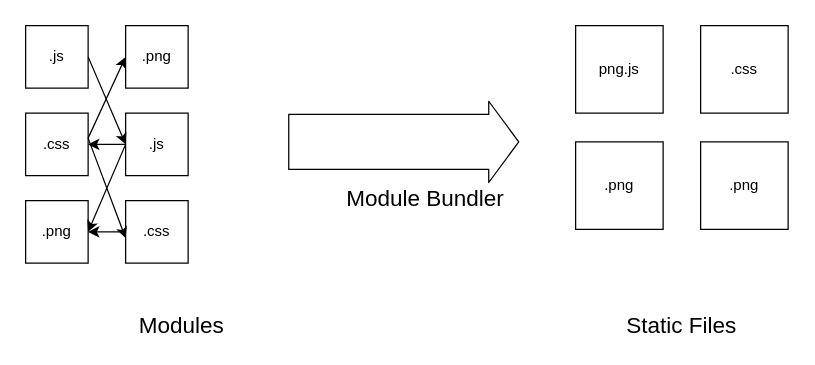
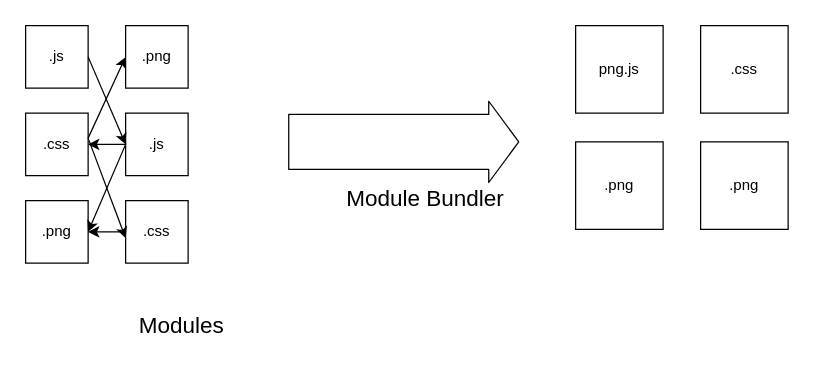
  <mxCell id="0" />
  <mxCell id="1" parent="0" />
  <mxCell id="2" value="" style="whiteSpace=wrap;html=1;aspect=fixed;" vertex="1" parent="1"><mxGeometry x="20" y="20" width="50" height="50" as="geometry" /></mxCell>
  <mxCell id="3" value="" style="whiteSpace=wrap;html=1;aspect=fixed;" vertex="1" parent="1"><mxGeometry x="20" y="90" width="50" height="50" as="geometry" /></mxCell>
  <mxCell id="4" value="" style="whiteSpace=wrap;html=1;aspect=fixed;" vertex="1" parent="1"><mxGeometry x="100" y="20" width="50" height="50" as="geometry" /></mxCell>
  <mxCell id="5" value="" style="whiteSpace=wrap;html=1;aspect=fixed;" vertex="1" parent="1"><mxGeometry x="100" y="90" width="50" height="50" as="geometry" /></mxCell>
  <mxCell id="6" value="" style="whiteSpace=wrap;html=1;aspect=fixed;" vertex="1" parent="1"><mxGeometry x="20" y="160" width="50" height="50" as="geometry" /></mxCell>
  <mxCell id="7" value="" style="whiteSpace=wrap;html=1;aspect=fixed;" vertex="1" parent="1"><mxGeometry x="100" y="160" width="50" height="50" as="geometry" /></mxCell>
  <mxCell id="8" value="&lt;font style=&quot;font-size: 18px&quot;&gt;Modules&lt;/font&gt;" style="text;html=1;strokeColor=none;fillColor=none;align=center;verticalAlign=middle;whiteSpace=wrap;rounded=0;" vertex="1" parent="1"><mxGeometry x="125" y="250" width="40" height="20" as="geometry" /></mxCell>
  <mxCell id="9" value=".js" style="text;html=1;strokeColor=none;fillColor=none;align=center;verticalAlign=middle;whiteSpace=wrap;rounded=0;" vertex="1" parent="1"><mxGeometry x="25" y="35" width="40" height="20" as="geometry" /></mxCell>
  <mxCell id="10" value=".png" style="text;html=1;strokeColor=none;fillColor=none;align=center;verticalAlign=middle;whiteSpace=wrap;rounded=0;" vertex="1" parent="1"><mxGeometry x="105" y="35" width="40" height="20" as="geometry" /></mxCell>
  <mxCell id="11" value=".css" style="text;html=1;strokeColor=none;fillColor=none;align=center;verticalAlign=middle;whiteSpace=wrap;rounded=0;" vertex="1" parent="1"><mxGeometry x="25" y="105" width="40" height="20" as="geometry" /></mxCell>
  <mxCell id="12" value=".js" style="text;html=1;strokeColor=none;fillColor=none;align=center;verticalAlign=middle;whiteSpace=wrap;rounded=0;" vertex="1" parent="1"><mxGeometry x="105" y="105" width="40" height="20" as="geometry" /></mxCell>
  <mxCell id="13" value=".png" style="text;html=1;strokeColor=none;fillColor=none;align=center;verticalAlign=middle;whiteSpace=wrap;rounded=0;" vertex="1" parent="1"><mxGeometry x="25" y="175" width="40" height="20" as="geometry" /></mxCell>
  <mxCell id="14" value=".css" style="text;html=1;strokeColor=none;fillColor=none;align=center;verticalAlign=middle;whiteSpace=wrap;rounded=0;" vertex="1" parent="1"><mxGeometry x="105" y="175" width="40" height="20" as="geometry" /></mxCell>
  <mxCell id="15" value="" style="endArrow=classic;html=1;entryX=0;entryY=0.5;entryDx=0;entryDy=0;" edge="1" parent="1" target="4"><mxGeometry width="50" height="50" relative="1" as="geometry"><mxPoint x="70" y="110" as="sourcePoint" /><mxPoint x="120" y="70" as="targetPoint" /></mxGeometry></mxCell>
  <mxCell id="16" value="" style="endArrow=classic;html=1;entryX=0;entryY=0.5;entryDx=0;entryDy=0;" edge="1" parent="1" target="5"><mxGeometry width="50" height="50" relative="1" as="geometry"><mxPoint x="70" y="45" as="sourcePoint" /><mxPoint x="100" y="-30" as="targetPoint" /></mxGeometry></mxCell>
  <mxCell id="17" value="" style="endArrow=classic;html=1;entryX=1;entryY=0.5;entryDx=0;entryDy=0;exitX=0;exitY=0.5;exitDx=0;exitDy=0;" edge="1" parent="1" source="7" target="6"><mxGeometry width="50" height="50" relative="1" as="geometry"><mxPoint x="300" y="152.5" as="sourcePoint" /><mxPoint x="330" y="77.5" as="targetPoint" /></mxGeometry></mxCell>
  <mxCell id="18" value="" style="endArrow=classic;html=1;entryX=1;entryY=0.5;entryDx=0;entryDy=0;exitX=0;exitY=0.5;exitDx=0;exitDy=0;" edge="1" parent="1" source="5" target="6"><mxGeometry width="50" height="50" relative="1" as="geometry"><mxPoint x="100" y="150" as="sourcePoint" /><mxPoint x="130" y="75" as="targetPoint" /></mxGeometry></mxCell>
  <mxCell id="19" value="" style="endArrow=classic;html=1;" edge="1" parent="1"><mxGeometry width="50" height="50" relative="1" as="geometry"><mxPoint x="70" y="110" as="sourcePoint" /><mxPoint x="100" y="190" as="targetPoint" /></mxGeometry></mxCell>
  <mxCell id="20" value="" style="endArrow=classic;html=1;exitX=0;exitY=0.5;exitDx=0;exitDy=0;" edge="1" parent="1" source="5"><mxGeometry width="50" height="50" relative="1" as="geometry"><mxPoint x="120" y="170" as="sourcePoint" /><mxPoint x="70" y="115" as="targetPoint" /></mxGeometry></mxCell>
  <mxCell id="21" value="" style="shape=flexArrow;endArrow=classic;html=1;width=44;endSize=7.67;" edge="1" parent="1"><mxGeometry width="50" height="50" relative="1" as="geometry"><mxPoint x="230" y="113" as="sourcePoint" /><mxPoint x="415" y="113" as="targetPoint" /></mxGeometry></mxCell>
  <mxCell id="22" value="&lt;font style=&quot;font-size: 18px&quot;&gt;Module Bundler&lt;/font&gt;" style="text;html=1;strokeColor=none;fillColor=none;align=center;verticalAlign=middle;whiteSpace=wrap;rounded=0;" vertex="1" parent="1"><mxGeometry x="275" y="149" width="130" height="20" as="geometry" /></mxCell>
  <mxCell id="23" value="" style="whiteSpace=wrap;html=1;aspect=fixed;" vertex="1" parent="1"><mxGeometry x="460" y="20" width="70" height="70" as="geometry" /></mxCell>
  <mxCell id="24" value="png.js" style="text;html=1;strokeColor=none;fillColor=none;align=center;verticalAlign=middle;whiteSpace=wrap;rounded=0;" vertex="1" parent="1"><mxGeometry x="460" y="45" width="70" height="20" as="geometry" /></mxCell>
  <mxCell id="25" value="" style="whiteSpace=wrap;html=1;aspect=fixed;" vertex="1" parent="1"><mxGeometry x="560" y="20" width="70" height="70" as="geometry" /></mxCell>
  <mxCell id="26" value=".css" style="text;html=1;strokeColor=none;fillColor=none;align=center;verticalAlign=middle;whiteSpace=wrap;rounded=0;" vertex="1" parent="1"><mxGeometry x="560" y="45" width="70" height="20" as="geometry" /></mxCell>
  <mxCell id="27" value="" style="whiteSpace=wrap;html=1;aspect=fixed;" vertex="1" parent="1"><mxGeometry x="460" y="113" width="70" height="70" as="geometry" /></mxCell>
  <mxCell id="28" value=".png" style="text;html=1;strokeColor=none;fillColor=none;align=center;verticalAlign=middle;whiteSpace=wrap;rounded=0;" vertex="1" parent="1"><mxGeometry x="460" y="138" width="70" height="20" as="geometry" /></mxCell>
  <mxCell id="29" value="" style="whiteSpace=wrap;html=1;aspect=fixed;" vertex="1" parent="1"><mxGeometry x="560" y="113" width="70" height="70" as="geometry" /></mxCell>
  <mxCell id="30" value=".png" style="text;html=1;strokeColor=none;fillColor=none;align=center;verticalAlign=middle;whiteSpace=wrap;rounded=0;" vertex="1" parent="1"><mxGeometry x="560" y="138" width="70" height="20" as="geometry" /></mxCell>
- <mxCell id="31" value="&lt;font style=&quot;font-size: 18px&quot;&gt;Static Files&lt;/font&gt;" style="text;html=1;strokeColor=none;fillColor=none;align=center;verticalAlign=middle;whiteSpace=wrap;rounded=0;" vertex="1" parent="1"><mxGeometry x="490" y="250" width="110" height="20" as="geometry" /></mxCell>
